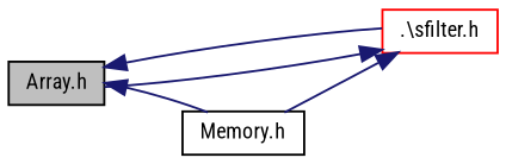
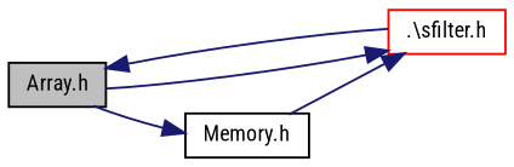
  digraph {
    rankdir=LR
    fontname="Roboto Condensed"
    node [color=black fillcolor=white fontname="Roboto Condensed" fontsize=10 shape=record style=filled]
    edge [color=midnightblue fontname="Roboto Condensed" fontsize=10 labelfontname="FreeSans.ttf" labelfontsize=10 style=solid]
    n1 [fillcolor=grey75 fontcolor=black height=0.2 label="Array.h" width=0.4]
    n2 [color=red height=0.2 label=".\\sfilter.h" width=0.4]
    n3 [height=0.2 label="Memory.h" width=0.4]
    n1 -> n2
-   n3 -> n1
+   n1 -> n3
    n2 -> n1
    n3 -> n2
  }
